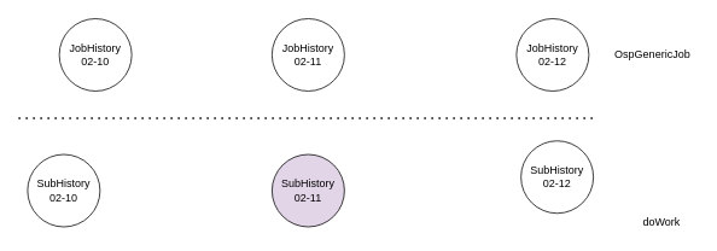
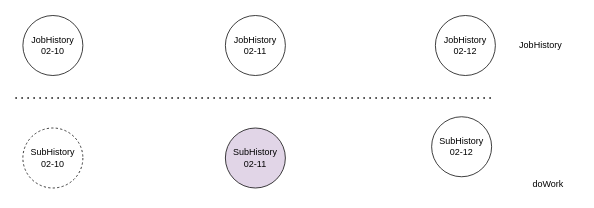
  <mxCell id="0" />
  <mxCell id="1" parent="0" />
- <mxCell id="2" value="JobHistory&lt;br&gt;02-10" style="ellipse;whiteSpace=wrap;html=1;aspect=fixed;" vertex="1" parent="1"><mxGeometry x="65" y="20" width="80" height="80" as="geometry" /></mxCell>
+ <mxCell id="2" value="JobHistory&lt;br&gt;02-10" style="ellipse;whiteSpace=wrap;html=1;aspect=fixed;" vertex="1" parent="1"><mxGeometry x="30" y="20" width="80" height="80" as="geometry" /></mxCell>
  <mxCell id="3" value="JobHistory&lt;br&gt;02-11" style="ellipse;whiteSpace=wrap;html=1;aspect=fixed;" vertex="1" parent="1"><mxGeometry x="300" y="20" width="80" height="80" as="geometry" /></mxCell>
  <mxCell id="4" value="" style="endArrow=none;dashed=1;html=1;dashPattern=1 3;strokeWidth=2;rounded=0;" edge="1" parent="1"><mxGeometry width="50" height="50" relative="1" as="geometry"><mxPoint x="20" y="130" as="sourcePoint" /><mxPoint x="660" y="130" as="targetPoint" /></mxGeometry></mxCell>
- <mxCell id="5" value="JobHistory&lt;br&gt;02-12" style="ellipse;whiteSpace=wrap;html=1;aspect=fixed;" vertex="1" parent="1"><mxGeometry x="570" y="20" width="80" height="80" as="geometry" /></mxCell>
- <mxCell id="6" value="OspGenericJob" style="text;html=1;align=center;verticalAlign=middle;resizable=0;points=[];autosize=1;strokeColor=none;fillColor=none;" vertex="1" parent="1"><mxGeometry x="670" y="50" width="100" height="20" as="geometry" /></mxCell>
+ <mxCell id="5" value="JobHistory&lt;br&gt;02-12" style="ellipse;whiteSpace=wrap;html=1;aspect=fixed;" vertex="1" parent="1"><mxGeometry x="580" y="20" width="80" height="80" as="geometry" /></mxCell>
+ <mxCell id="6" value="JobHistory" style="text;html=1;align=center;verticalAlign=middle;resizable=0;points=[];autosize=1;strokeColor=none;fillColor=none;" vertex="1" parent="1"><mxGeometry x="670" y="50" width="100" height="20" as="geometry" /></mxCell>
  <mxCell id="7" value="doWork" style="text;html=1;align=center;verticalAlign=middle;resizable=0;points=[];autosize=1;strokeColor=none;fillColor=none;" vertex="1" parent="1"><mxGeometry x="700" y="235" width="60" height="20" as="geometry" /></mxCell>
- <mxCell id="8" value="SubHistory&lt;br&gt;02-10" style="ellipse;whiteSpace=wrap;html=1;aspect=fixed;" vertex="1" parent="1"><mxGeometry x="30" y="170" width="80" height="80" as="geometry" /></mxCell>
+ <mxCell id="8" value="SubHistory&lt;br&gt;02-10" style="ellipse;whiteSpace=wrap;html=1;aspect=fixed;dashed=1;" vertex="1" parent="1"><mxGeometry x="30" y="170" width="80" height="80" as="geometry" /></mxCell>
  <mxCell id="9" value="SubHistory&lt;br&gt;02-11" style="ellipse;whiteSpace=wrap;html=1;aspect=fixed;fillColor=#e1d5e7;" vertex="1" parent="1"><mxGeometry x="300" y="170" width="80" height="80" as="geometry" /></mxCell>
  <mxCell id="10" value="SubHistory&lt;br&gt;02-12" style="ellipse;whiteSpace=wrap;html=1;aspect=fixed;" vertex="1" parent="1"><mxGeometry x="575" y="155" width="80" height="80" as="geometry" /></mxCell>
